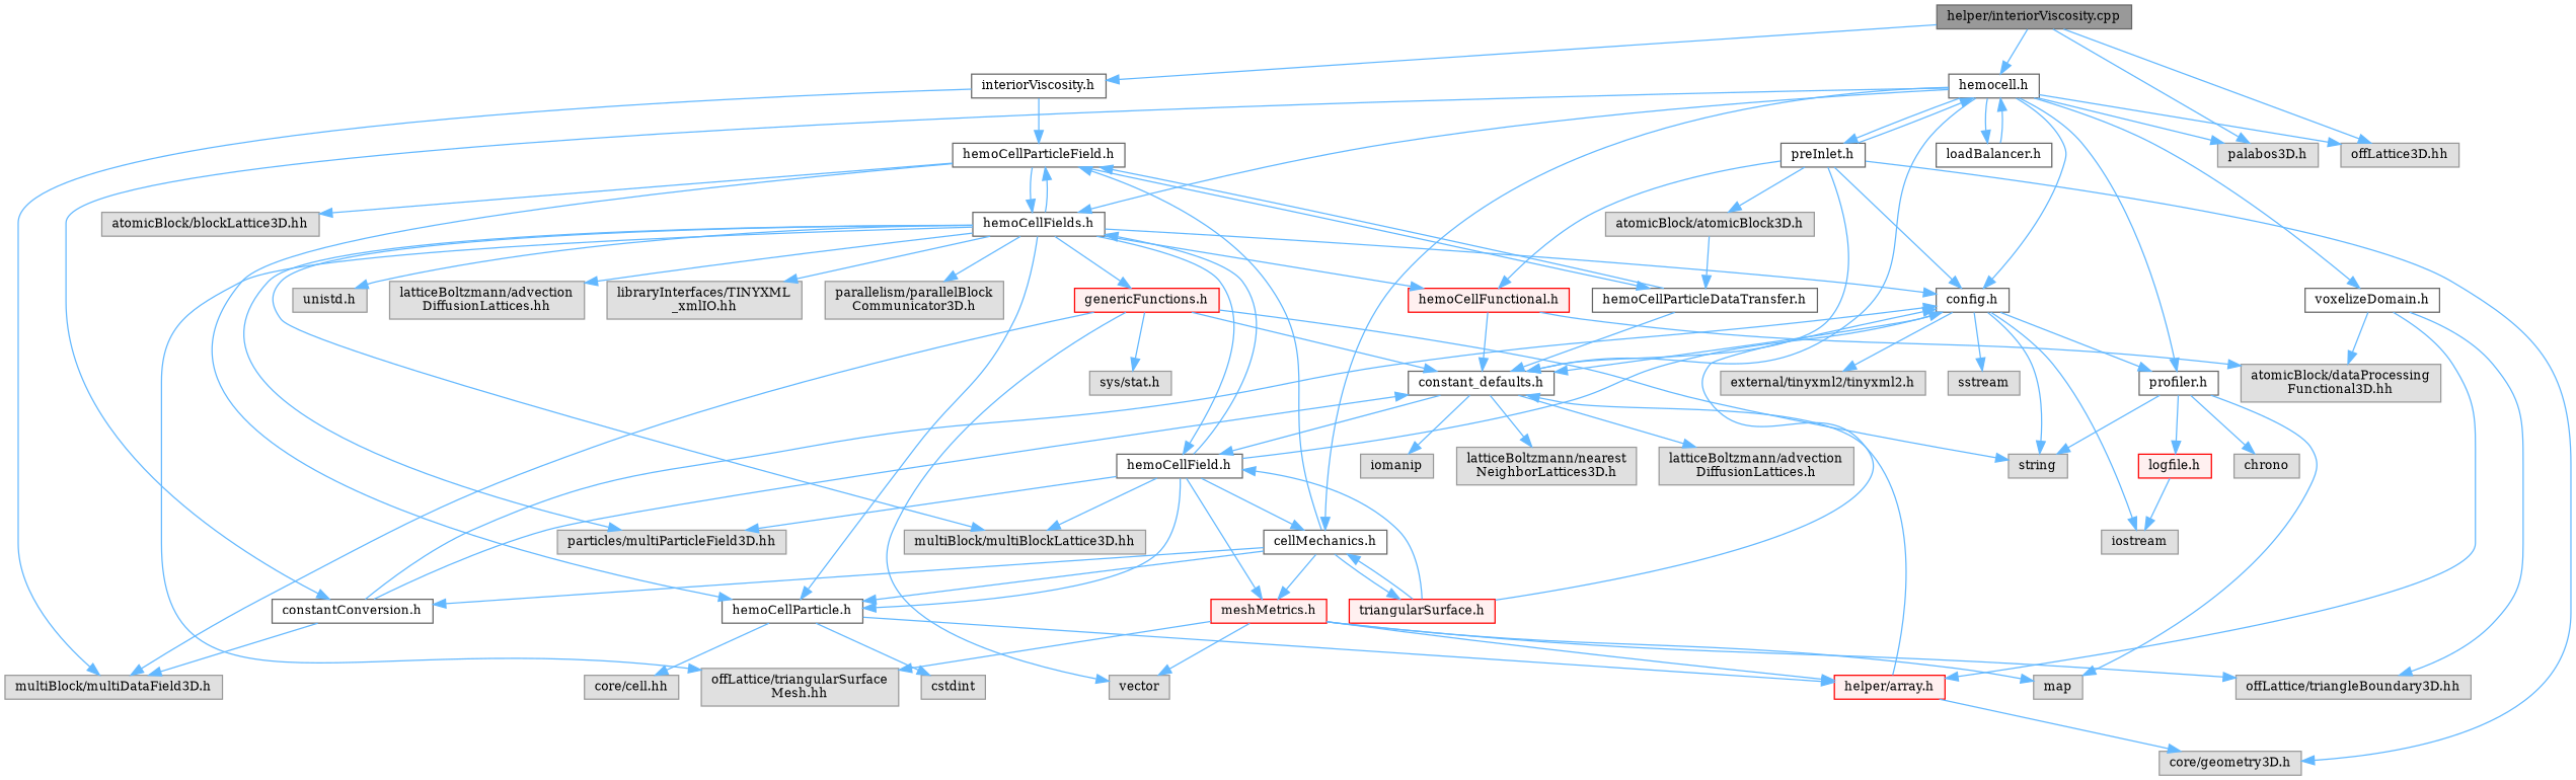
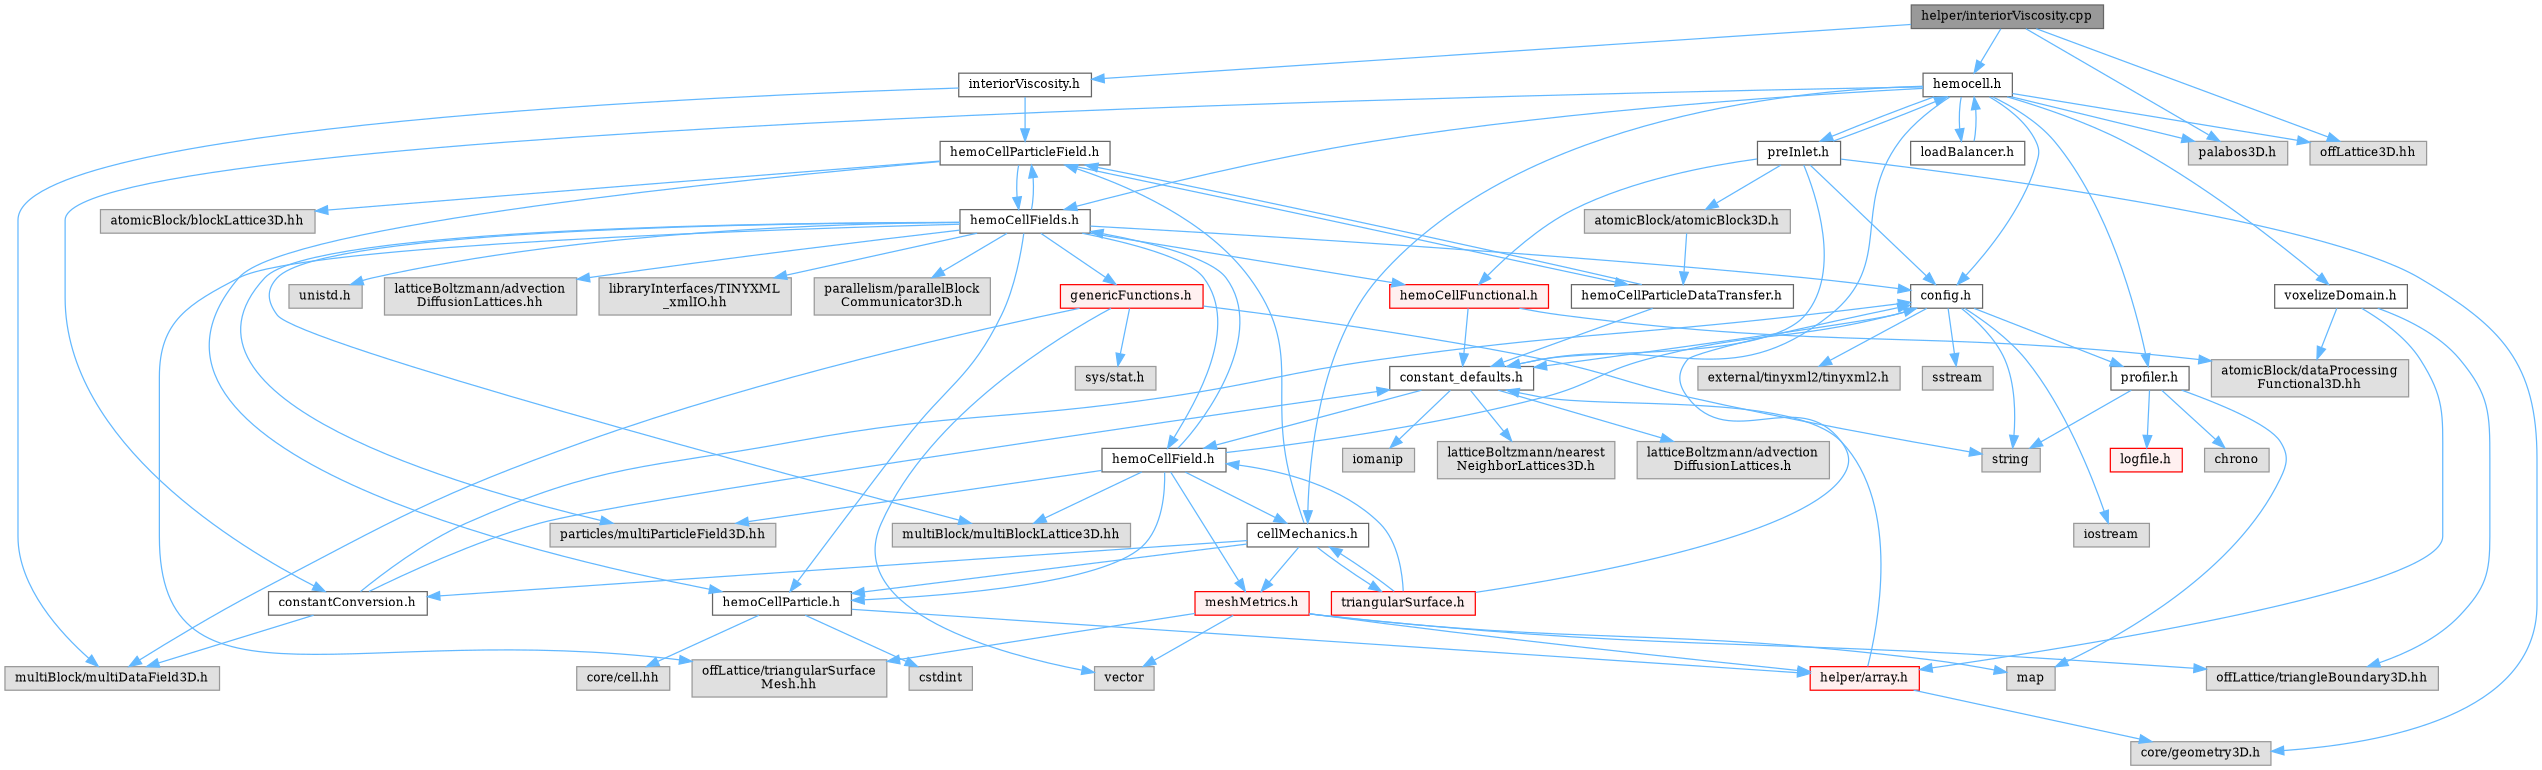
  digraph {
    fontname="DejaVu Serif"
    node [color=grey60 fillcolor="#E0E0E0" fontname="DejaVu Serif" fontsize=10 shape=box style=filled]
    edge [color=steelblue1 fontname="DejaVu Serif" fontsize=10 labelfontname=Helvetica labelfontsize=10 style=solid]
    n1 [color=gray40 fillcolor=grey60 fontcolor=black height=0.2 label="helper/interiorViscosity.cpp" width=0.4]
    n2 [color=grey40 fillcolor=white height=0.2 label="interiorViscosity.h" width=0.4]
    n3 [color=grey40 fillcolor=white height=0.2 label="hemocell.h" width=0.4]
    n4 [height=0.2 label="palabos3D.h" width=0.4]
    n5 [height=0.2 label="offLattice3D.hh" width=0.4]
    n6 [color=grey40 fillcolor=white height=0.2 label="hemoCellParticleField.h" width=0.4]
    n7 [height=0.2 label="multiBlock/multiDataField3D.h" width=0.4]
    n8 [color=grey40 fillcolor=white height=0.2 label="hemoCellFields.h" width=0.4]
    n9 [color=grey40 fillcolor=white height=0.2 label="config.h" width=0.4]
    n10 [color=grey40 fillcolor=white height=0.2 label="constant_defaults.h" width=0.4]
    n11 [color=grey40 fillcolor=white height=0.2 label="cellMechanics.h" width=0.4]
    n12 [color=grey40 fillcolor=white height=0.2 label="profiler.h" width=0.4]
    n13 [color=grey40 fillcolor=white height=0.2 label="constantConversion.h" width=0.4]
    n14 [color=grey40 fillcolor=white height=0.2 label="loadBalancer.h" width=0.4]
    n15 [color=grey40 fillcolor=white height=0.2 label="preInlet.h" width=0.4]
    n16 [color=grey40 fillcolor=white height=0.2 label="voxelizeDomain.h" width=0.4]
    n17 [color=grey40 fillcolor=white height=0.2 label="hemoCellParticle.h" width=0.4]
    n18 [color=grey40 fillcolor=white height=0.2 label="hemoCellParticleDataTransfer.h" width=0.4]
    n19 [height=0.2 label="atomicBlock/blockLattice3D.hh" width=0.4]
    n20 [color=red fillcolor="#FFF0F0" height=0.2 label="genericFunctions.h" width=0.4]
    n21 [color=red fillcolor="#FFF0F0" height=0.2 label="hemoCellFunctional.h" width=0.4]
    n22 [color=grey40 fillcolor=white height=0.2 label="hemoCellField.h" width=0.4]
    n23 [height=0.2 label="offLattice/triangularSurface\lMesh.hh" width=0.4]
    n24 [height=0.2 label="multiBlock/multiBlockLattice3D.hh" width=0.4]
    n25 [height=0.2 label="particles/multiParticleField3D.hh" width=0.4]
    n26 [height=0.2 label="unistd.h" width=0.4]
    n27 [height=0.2 label="latticeBoltzmann/advection\lDiffusionLattices.hh" width=0.4]
    n28 [height=0.2 label="libraryInterfaces/TINYXML\l_xmlIO.hh" width=0.4]
    n29 [height=0.2 label="parallelism/parallelBlock\lCommunicator3D.h" width=0.4]
    n30 [color=red fillcolor="#FFF0F0" height=0.2 label="helper/array.h" width=0.4]
    n31 [height=0.2 label="core/cell.hh" width=0.4]
    n32 [height=0.2 label=cstdint width=0.4]
    n33 [height=0.2 label="sys/stat.h" width=0.4]
    n34 [height=0.2 label=vector width=0.4]
    n35 [height=0.2 label=string width=0.4]
    n36 [height=0.2 label="atomicBlock/dataProcessing\lFunctional3D.hh" width=0.4]
    n37 [color=red fillcolor="#FFF0F0" height=0.2 label="meshMetrics.h" width=0.4]
    n38 [height=0.2 label=iostream width=0.4]
    n39 [height=0.2 label="external/tinyxml2/tinyxml2.h" width=0.4]
    n40 [height=0.2 label=sstream width=0.4]
    n41 [height=0.2 label=iomanip width=0.4]
    n42 [height=0.2 label="latticeBoltzmann/nearest\lNeighborLattices3D.h" width=0.4]
    n43 [height=0.2 label="latticeBoltzmann/advection\lDiffusionLattices.h" width=0.4]
    n44 [color=red fillcolor="#FFF0F0" height=0.2 label="triangularSurface.h" width=0.4]
    n45 [height=0.2 label=map width=0.4]
    n46 [height=0.2 label="offLattice/triangleBoundary3D.hh" width=0.4]
    n47 [height=0.2 label=chrono width=0.4]
    n48 [color=red fillcolor="#FFF0F0" height=0.2 label="logfile.h" width=0.4]
    n49 [height=0.2 label="core/geometry3D.h" width=0.4]
    n50 [height=0.2 label="atomicBlock/atomicBlock3D.h" width=0.4]
    n1 -> n2
    n1 -> n3
    n1 -> n4
    n1 -> n5
    n2 -> n6
    n2 -> n7
    n3 -> n4
    n3 -> n5
    n3 -> n8
    n3 -> n9
    n3 -> n10
    n3 -> n11
    n3 -> n12
    n3 -> n13
    n3 -> n14
    n3 -> n15
    n3 -> n16
    n6 -> n8
    n6 -> n17
    n6 -> n18
    n6 -> n19
    n8 -> n6
    n8 -> n9
    n8 -> n17
    n8 -> n20
    n8 -> n21
    n8 -> n22
    n8 -> n23
    n8 -> n24
    n8 -> n25
    n8 -> n26
    n8 -> n27
    n8 -> n28
    n8 -> n29
    n9 -> n10
    n9 -> n12
    n9 -> n35
    n9 -> n38
    n9 -> n39
    n9 -> n40
    n10 -> n22
    n10 -> n41
    n10 -> n42
    n10 -> n43
    n11 -> n6
    n11 -> n13
    n11 -> n17
    n11 -> n37
    n11 -> n44
    n12 -> n35
    n12 -> n45
    n12 -> n47
    n12 -> n48
    n13 -> n7
    n13 -> n9
    n13 -> n10
    n14 -> n3
    n15 -> n3
    n15 -> n9
    n15 -> n10
    n15 -> n21
    n15 -> n49
    n15 -> n50
    n16 -> n30
    n16 -> n36
    n16 -> n46
    n17 -> n30
    n17 -> n31
    n17 -> n32
    n18 -> n6
    n18 -> n10
    n20 -> n7
-   n20 -> n10
    n20 -> n33
    n20 -> n34
    n20 -> n35
    n21 -> n10
    n21 -> n36
    n22 -> n8
    n22 -> n9
    n22 -> n11
    n22 -> n17
    n22 -> n24
    n22 -> n25
    n22 -> n37
    n30 -> n10
    n30 -> n49
    n37 -> n23
    n37 -> n30
    n37 -> n34
    n37 -> n45
    n37 -> n46
    n44 -> n9
    n44 -> n11
    n44 -> n22
-   n48 -> n38
    n50 -> n18
  }
